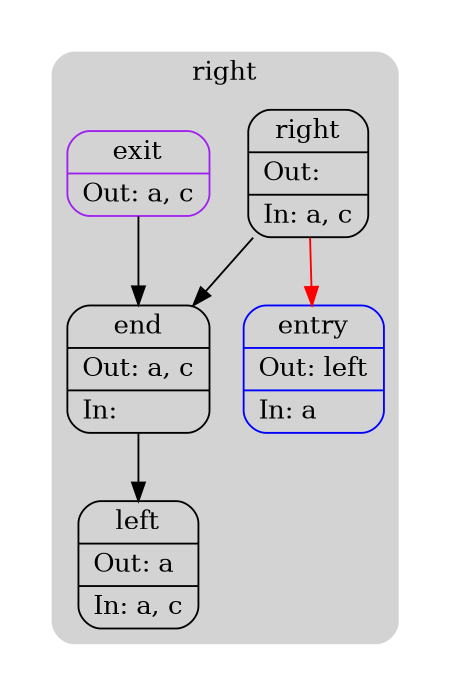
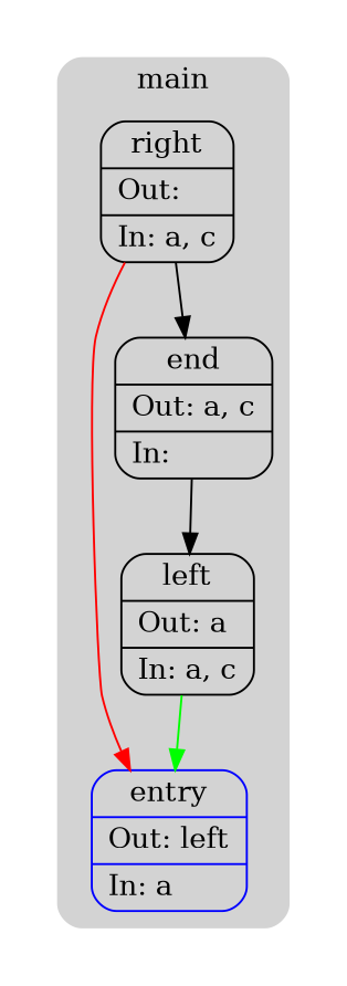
  digraph {
    compound=true
    node [color=black shape=Mrecord]
    n1 [color=blue label="{entry|Out: left\l|In: a\l}"]
    n2 [label="{left|Out: a\l|In: a, c\l}"]
    n3 [label="{right|Out: \l|In: a, c\l}"]
    n4 [label="{end|Out: a, c\l|In: \l}"]
-   n5 [color=purple label="{exit|Out: a, c\l}"]
    subgraph cluster_1 {
      peripheries=0
      subgraph cluster_2 {
        peripheries=0
        subgraph cluster_3 {
          bgcolor=lightgray
          color=darkgray
-         label=right
+         label=main
          peripheries=0
          style=rounded
          n1
          n2
          n3
          n4
-         n5
        }
      }
    }
+   n2 -> n1 [color=green]
    n3 -> n1 [color=red]
    n3 -> n4
    n4 -> n2
-   n5 -> n4 [color=black]
  }
